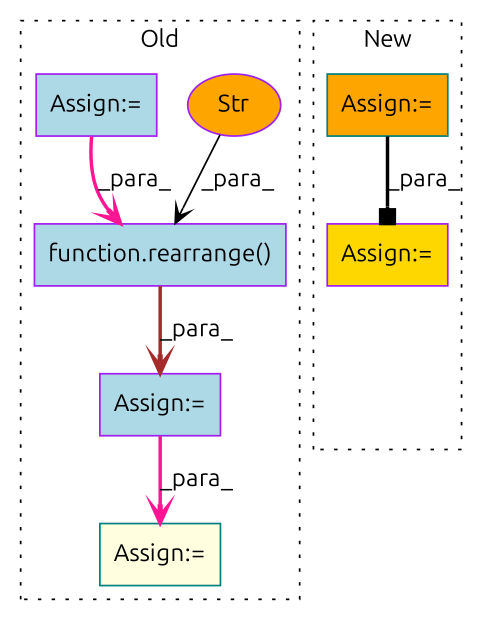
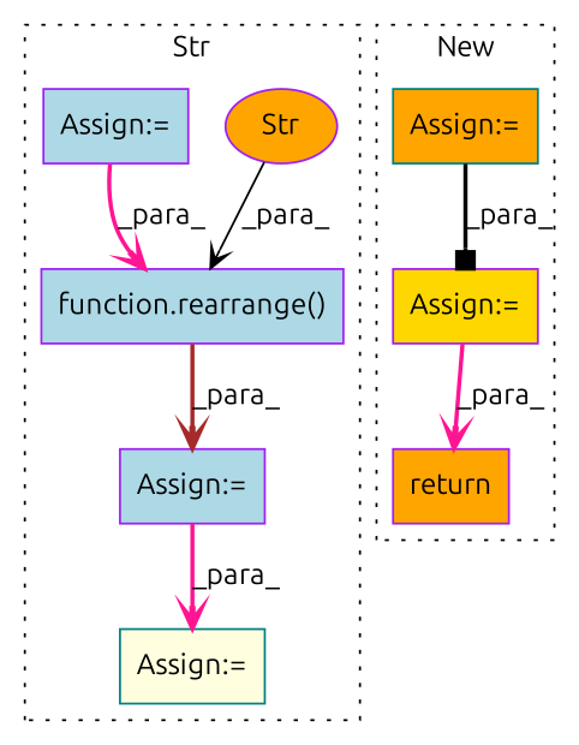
  digraph {
    fontname=Ubuntu
    node [a=68 color=purple fillcolor=lightblue fontname=Ubuntu l=3 shape=box style=filled]
    edge [arrowhead=vee color=deeppink fontname=Ubuntu style=bold]
    n1 [a=75 l="10,8" label="function.rearrange()" s="2764,2803"]
    n2 [a=66 fillcolor=orange l=26 label=Str s=2777 shape=ellipse]
    n3 [color=teal fillcolor=lightyellow label="Assign:=" s=2970]
    n4 [label="Assign:=" s=2881]
    n5 [label="Assign:=" s=2648]
+   n6 [a=93 fillcolor=orange l=7 label=return s=6683]
    n7 [fillcolor=gold label="Assign:=" s=6611]
    n8 [color=teal fillcolor=orange label="Assign:=" s=6511]
    subgraph cluster_1 {
-     label=Old
+     label=Str
      style=dotted
      n1
      n2
      n3
      n4
      n5
    }
    subgraph cluster_2 {
      label=New
      style=dotted
+     n6
      n7
      n8
    }
    n1 -> n4 [color=brown label=_para_]
    n2 -> n1 [color=black label=_para_ style=solid]
    n4 -> n3 [label=_para_]
    n5 -> n1 [label=_para_]
+   n7 -> n6 [label=_para_]
    n8 -> n7 [arrowhead=box color=black label=_para_]
  }
